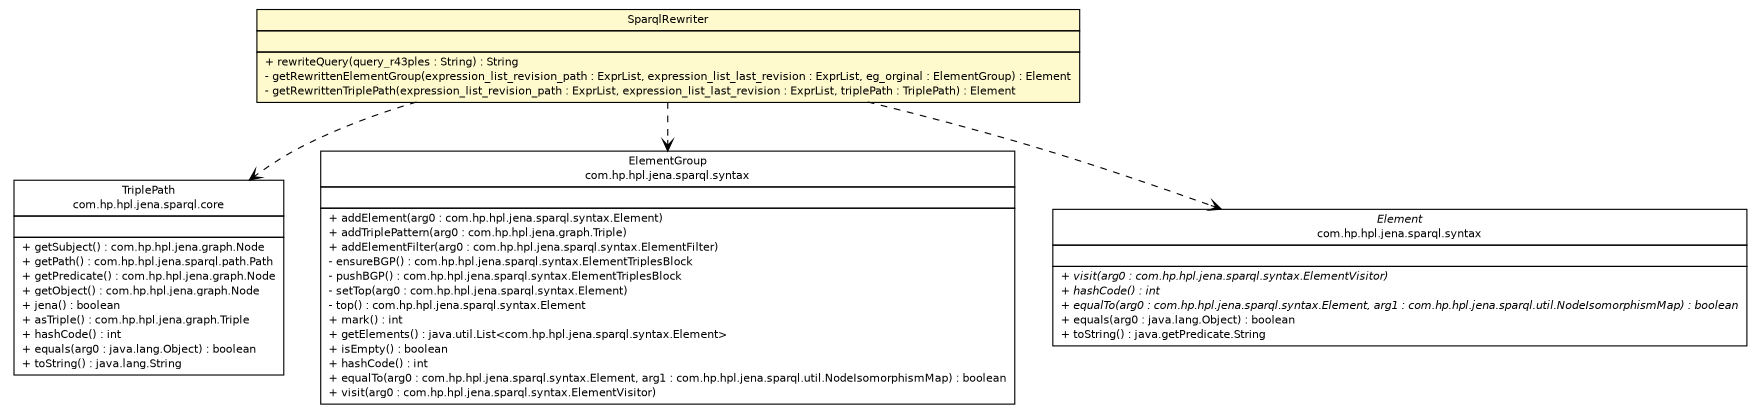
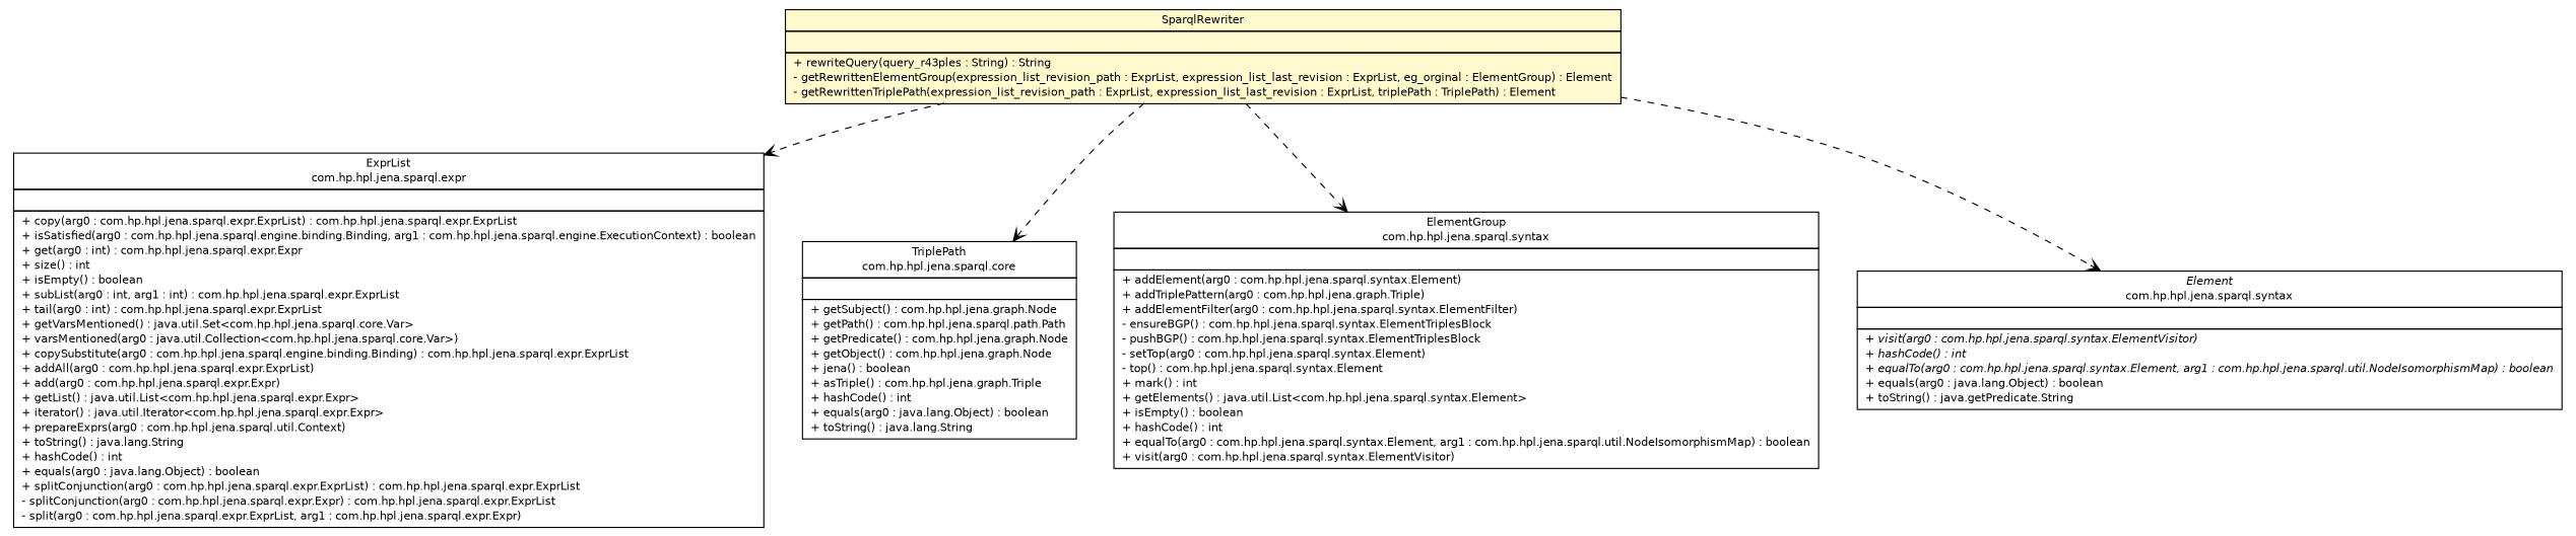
  digraph {
    nodesep=0.25
    ranksep=0.5
    node [fontcolor=black fontname=Helvetica fontsize=10.0 shape=plaintext]
    edge [arrowhead=open color=black fontcolor=black fontname=Helvetica fontsize=10.0 headport=p labelfontname=Helvetica labelfontsize=10 style=dashed tailport=p]
    n1 [label=<<table title="de.tud.plt.r43ples.management.SparqlRewriter" border="0" cellborder="1" cellspacing="0" cellpadding="2" port="p" bgcolor="lemonChiffon" href="./SparqlRewriter.html"> 		<tr><td><table border="0" cellspacing="0" cellpadding="1"> <tr><td align="center" balign="center"> SparqlRewriter </td></tr> 		</table></td></tr> 		<tr><td><table border="0" cellspacing="0" cellpadding="1"> <tr><td align="left" balign="left">  </td></tr> 		</table></td></tr> 		<tr><td><table border="0" cellspacing="0" cellpadding="1"> <tr><td align="left" balign="left"> + rewriteQuery(query_r43ples : String) : String </td></tr> <tr><td align="left" balign="left"> - getRewrittenElementGroup(expression_list_revision_path : ExprList, expression_list_last_revision : ExprList, eg_orginal : ElementGroup) : Element </td></tr> <tr><td align="left" balign="left"> - getRewrittenTriplePath(expression_list_revision_path : ExprList, expression_list_last_revision : ExprList, triplePath : TriplePath) : Element </td></tr> 		</table></td></tr> 		</table>>]
+   n2 [label=<<table title="com.hp.hpl.jena.sparql.expr.ExprList" border="0" cellborder="1" cellspacing="0" cellpadding="2" port="p" href="http://java.sun.com/j2se/1.4.2/docs/api/com/hp/hpl/jena/sparql/expr/ExprList.html"> 		<tr><td><table border="0" cellspacing="0" cellpadding="1"> <tr><td align="center" balign="center"> ExprList </td></tr> <tr><td align="center" balign="center"> com.hp.hpl.jena.sparql.expr </td></tr> 		</table></td></tr> 		<tr><td><table border="0" cellspacing="0" cellpadding="1"> <tr><td align="left" balign="left">  </td></tr> 		</table></td></tr> 		<tr><td><table border="0" cellspacing="0" cellpadding="1"> <tr><td align="left" balign="left"> + copy(arg0 : com.hp.hpl.jena.sparql.expr.ExprList) : com.hp.hpl.jena.sparql.expr.ExprList </td></tr> <tr><td align="left" balign="left"> + isSatisfied(arg0 : com.hp.hpl.jena.sparql.engine.binding.Binding, arg1 : com.hp.hpl.jena.sparql.engine.ExecutionContext) : boolean </td></tr> <tr><td align="left" balign="left"> + get(arg0 : int) : com.hp.hpl.jena.sparql.expr.Expr </td></tr> <tr><td align="left" balign="left"> + size() : int </td></tr> <tr><td align="left" balign="left"> + isEmpty() : boolean </td></tr> <tr><td align="left" balign="left"> + subList(arg0 : int, arg1 : int) : com.hp.hpl.jena.sparql.expr.ExprList </td></tr> <tr><td align="left" balign="left"> + tail(arg0 : int) : com.hp.hpl.jena.sparql.expr.ExprList </td></tr> <tr><td align="left" balign="left"> + getVarsMentioned() : java.util.Set&lt;com.hp.hpl.jena.sparql.core.Var&gt; </td></tr> <tr><td align="left" balign="left"> + varsMentioned(arg0 : java.util.Collection&lt;com.hp.hpl.jena.sparql.core.Var&gt;) </td></tr> <tr><td align="left" balign="left"> + copySubstitute(arg0 : com.hp.hpl.jena.sparql.engine.binding.Binding) : com.hp.hpl.jena.sparql.expr.ExprList </td></tr> <tr><td align="left" balign="left"> + addAll(arg0 : com.hp.hpl.jena.sparql.expr.ExprList) </td></tr> <tr><td align="left" balign="left"> + add(arg0 : com.hp.hpl.jena.sparql.expr.Expr) </td></tr> <tr><td align="left" balign="left"> + getList() : java.util.List&lt;com.hp.hpl.jena.sparql.expr.Expr&gt; </td></tr> <tr><td align="left" balign="left"> + iterator() : java.util.Iterator&lt;com.hp.hpl.jena.sparql.expr.Expr&gt; </td></tr> <tr><td align="left" balign="left"> + prepareExprs(arg0 : com.hp.hpl.jena.sparql.util.Context) </td></tr> <tr><td align="left" balign="left"> + toString() : java.lang.String </td></tr> <tr><td align="left" balign="left"> + hashCode() : int </td></tr> <tr><td align="left" balign="left"> + equals(arg0 : java.lang.Object) : boolean </td></tr> <tr><td align="left" balign="left"> + splitConjunction(arg0 : com.hp.hpl.jena.sparql.expr.ExprList) : com.hp.hpl.jena.sparql.expr.ExprList </td></tr> <tr><td align="left" balign="left"> - splitConjunction(arg0 : com.hp.hpl.jena.sparql.expr.Expr) : com.hp.hpl.jena.sparql.expr.ExprList </td></tr> <tr><td align="left" balign="left"> - split(arg0 : com.hp.hpl.jena.sparql.expr.ExprList, arg1 : com.hp.hpl.jena.sparql.expr.Expr) </td></tr> 		</table></td></tr> 		</table>>]
    n3 [label=<<table title="com.hp.hpl.jena.sparql.core.TriplePath" border="0" cellborder="1" cellspacing="0" cellpadding="2" port="p" href="http://java.sun.com/j2se/1.4.2/docs/api/com/hp/hpl/jena/sparql/core/TriplePath.html"> 		<tr><td><table border="0" cellspacing="0" cellpadding="1"> <tr><td align="center" balign="center"> TriplePath </td></tr> <tr><td align="center" balign="center"> com.hp.hpl.jena.sparql.core </td></tr> 		</table></td></tr> 		<tr><td><table border="0" cellspacing="0" cellpadding="1"> <tr><td align="left" balign="left">  </td></tr> 		</table></td></tr> 		<tr><td><table border="0" cellspacing="0" cellpadding="1"> <tr><td align="left" balign="left"> + getSubject() : com.hp.hpl.jena.graph.Node </td></tr> <tr><td align="left" balign="left"> + getPath() : com.hp.hpl.jena.sparql.path.Path </td></tr> <tr><td align="left" balign="left"> + getPredicate() : com.hp.hpl.jena.graph.Node </td></tr> <tr><td align="left" balign="left"> + getObject() : com.hp.hpl.jena.graph.Node </td></tr> <tr><td align="left" balign="left"> + jena() : boolean </td></tr> <tr><td align="left" balign="left"> + asTriple() : com.hp.hpl.jena.graph.Triple </td></tr> <tr><td align="left" balign="left"> + hashCode() : int </td></tr> <tr><td align="left" balign="left"> + equals(arg0 : java.lang.Object) : boolean </td></tr> <tr><td align="left" balign="left"> + toString() : java.lang.String </td></tr> 		</table></td></tr> 		</table>>]
    n4 [label=<<table title="com.hp.hpl.jena.sparql.syntax.ElementGroup" border="0" cellborder="1" cellspacing="0" cellpadding="2" port="p" href="http://java.sun.com/j2se/1.4.2/docs/api/com/hp/hpl/jena/sparql/syntax/ElementGroup.html"> 		<tr><td><table border="0" cellspacing="0" cellpadding="1"> <tr><td align="center" balign="center"> ElementGroup </td></tr> <tr><td align="center" balign="center"> com.hp.hpl.jena.sparql.syntax </td></tr> 		</table></td></tr> 		<tr><td><table border="0" cellspacing="0" cellpadding="1"> <tr><td align="left" balign="left">  </td></tr> 		</table></td></tr> 		<tr><td><table border="0" cellspacing="0" cellpadding="1"> <tr><td align="left" balign="left"> + addElement(arg0 : com.hp.hpl.jena.sparql.syntax.Element) </td></tr> <tr><td align="left" balign="left"> + addTriplePattern(arg0 : com.hp.hpl.jena.graph.Triple) </td></tr> <tr><td align="left" balign="left"> + addElementFilter(arg0 : com.hp.hpl.jena.sparql.syntax.ElementFilter) </td></tr> <tr><td align="left" balign="left"> - ensureBGP() : com.hp.hpl.jena.sparql.syntax.ElementTriplesBlock </td></tr> <tr><td align="left" balign="left"> - pushBGP() : com.hp.hpl.jena.sparql.syntax.ElementTriplesBlock </td></tr> <tr><td align="left" balign="left"> - setTop(arg0 : com.hp.hpl.jena.sparql.syntax.Element) </td></tr> <tr><td align="left" balign="left"> - top() : com.hp.hpl.jena.sparql.syntax.Element </td></tr> <tr><td align="left" balign="left"> + mark() : int </td></tr> <tr><td align="left" balign="left"> + getElements() : java.util.List&lt;com.hp.hpl.jena.sparql.syntax.Element&gt; </td></tr> <tr><td align="left" balign="left"> + isEmpty() : boolean </td></tr> <tr><td align="left" balign="left"> + hashCode() : int </td></tr> <tr><td align="left" balign="left"> + equalTo(arg0 : com.hp.hpl.jena.sparql.syntax.Element, arg1 : com.hp.hpl.jena.sparql.util.NodeIsomorphismMap) : boolean </td></tr> <tr><td align="left" balign="left"> + visit(arg0 : com.hp.hpl.jena.sparql.syntax.ElementVisitor) </td></tr> 		</table></td></tr> 		</table>>]
    n5 [label=<<table title="com.hp.hpl.jena.sparql.syntax.Element" border="0" cellborder="1" cellspacing="0" cellpadding="2" port="p" href="http://java.sun.com/j2se/1.4.2/docs/api/com/hp/hpl/jena/sparql/syntax/Element.html"> 		<tr><td><table border="0" cellspacing="0" cellpadding="1"> <tr><td align="center" balign="center"><font face="Helvetica-Oblique"> Element </font></td></tr> <tr><td align="center" balign="center"> com.hp.hpl.jena.sparql.syntax </td></tr> 		</table></td></tr> 		<tr><td><table border="0" cellspacing="0" cellpadding="1"> <tr><td align="left" balign="left">  </td></tr> 		</table></td></tr> 		<tr><td><table border="0" cellspacing="0" cellpadding="1"> <tr><td align="left" balign="left"><font face="Helvetica-Oblique" point-size="10.0"> + visit(arg0 : com.hp.hpl.jena.sparql.syntax.ElementVisitor) </font></td></tr> <tr><td align="left" balign="left"><font face="Helvetica-Oblique" point-size="10.0"> + hashCode() : int </font></td></tr> <tr><td align="left" balign="left"><font face="Helvetica-Oblique" point-size="10.0"> + equalTo(arg0 : com.hp.hpl.jena.sparql.syntax.Element, arg1 : com.hp.hpl.jena.sparql.util.NodeIsomorphismMap) : boolean </font></td></tr> <tr><td align="left" balign="left"> + equals(arg0 : java.lang.Object) : boolean </td></tr> <tr><td align="left" balign="left"> + toString() : java.getPredicate.String </td></tr> 		</table></td></tr> 		</table>>]
+   n1 -> n2
    n1 -> n3
    n1 -> n4
    n1 -> n5
  }
